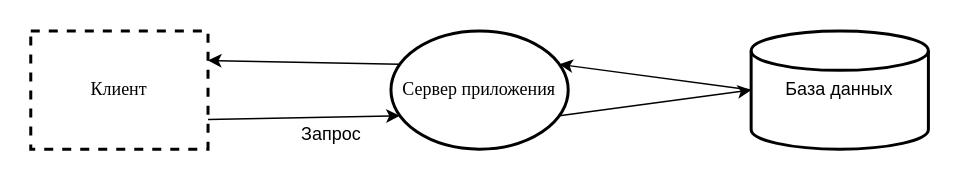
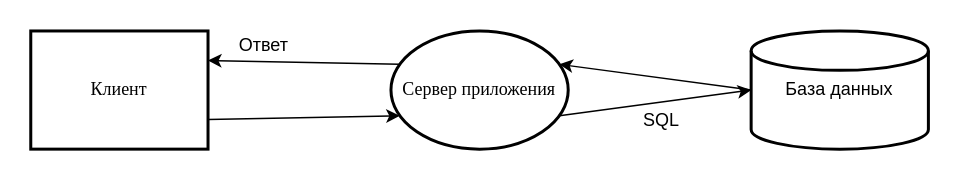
  <mxCell id="0" />
  <mxCell id="1" parent="0" />
- <mxCell id="2" value="Клиент" style="rounded=0;whiteSpace=wrap;html=1;absoluteArcSize=1;arcSize=14;strokeWidth=2;fontFamily=Times New Roman;dashed=1;" vertex="1" parent="1"><mxGeometry x="20" y="20" width="118.11" height="78.74" as="geometry" /></mxCell>
+ <mxCell id="2" value="Клиент" style="rounded=0;whiteSpace=wrap;html=1;absoluteArcSize=1;arcSize=14;strokeWidth=2;fontFamily=Times New Roman;" vertex="1" parent="1"><mxGeometry x="20" y="20" width="118.11" height="78.74" as="geometry" /></mxCell>
  <mxCell id="3" value="Сервер приложения" style="ellipse;whiteSpace=wrap;html=1;absoluteArcSize=1;arcSize=14;strokeWidth=2;fontFamily=Times New Roman;" vertex="1" parent="1"><mxGeometry x="260" y="20" width="118.11" height="78.74" as="geometry" /></mxCell>
  <mxCell id="4" value="База данных" style="strokeWidth=2;html=1;shape=mxgraph.flowchart.database;whiteSpace=wrap;" vertex="1" parent="1"><mxGeometry x="500" y="20" width="118.11" height="78.74" as="geometry" /></mxCell>
  <mxCell id="5" value="" style="endArrow=classic;html=1;fontFamily=Times New Roman;fontSize=11;exitX=0;exitY=0.25;exitDx=0;exitDy=0;entryX=1;entryY=0.25;entryDx=0;entryDy=0;" edge="1" parent="1" source="3" target="2"><mxGeometry width="50" height="50" relative="1" as="geometry"><mxPoint x="150" y="-40" as="sourcePoint" /><mxPoint x="110" y="-40" as="targetPoint" /></mxGeometry></mxCell>
  <mxCell id="6" value="" style="endArrow=classic;html=1;fontFamily=Times New Roman;fontSize=11;entryX=0;entryY=0.75;entryDx=0;entryDy=0;exitX=1;exitY=0.75;exitDx=0;exitDy=0;" edge="1" parent="1" source="2" target="3"><mxGeometry width="50" height="50" relative="1" as="geometry"><mxPoint x="130" y="180" as="sourcePoint" /><mxPoint x="90" y="180" as="targetPoint" /></mxGeometry></mxCell>
  <mxCell id="7" value="" style="endArrow=classic;html=1;fontFamily=Times New Roman;fontSize=11;exitX=1;exitY=0.75;exitDx=0;exitDy=0;entryX=0;entryY=0.5;entryDx=0;entryDy=0;entryPerimeter=0;" edge="1" parent="1" source="3" target="4"><mxGeometry width="50" height="50" relative="1" as="geometry"><mxPoint x="390" y="170" as="sourcePoint" /><mxPoint x="350" y="170" as="targetPoint" /></mxGeometry></mxCell>
  <mxCell id="8" value="" style="endArrow=classic;html=1;fontFamily=Times New Roman;fontSize=11;entryX=1;entryY=0.25;entryDx=0;entryDy=0;exitX=0;exitY=0.5;exitDx=0;exitDy=0;exitPerimeter=0;" edge="1" parent="1" source="4" target="3"><mxGeometry width="50" height="50" relative="1" as="geometry"><mxPoint x="540" y="220" as="sourcePoint" /><mxPoint x="500" y="220" as="targetPoint" /></mxGeometry></mxCell>
- <mxCell id="11" value="Запрос" style="text;html=1;align=center;verticalAlign=middle;resizable=0;points=[];autosize=1;" vertex="1" parent="1"><mxGeometry x="190" y="78.74" width="60" height="20" as="geometry" /></mxCell>
+ <mxCell id="9" value="SQL" style="text;html=1;align=center;verticalAlign=middle;resizable=0;points=[];autosize=1;" vertex="1" parent="1"><mxGeometry x="420" y="70" width="40" height="20" as="geometry" /></mxCell>
+ <mxCell id="10" value="Ответ" style="text;html=1;align=center;verticalAlign=middle;resizable=0;points=[];autosize=1;" vertex="1" parent="1"><mxGeometry x="150" y="20" width="50" height="20" as="geometry" /></mxCell>
